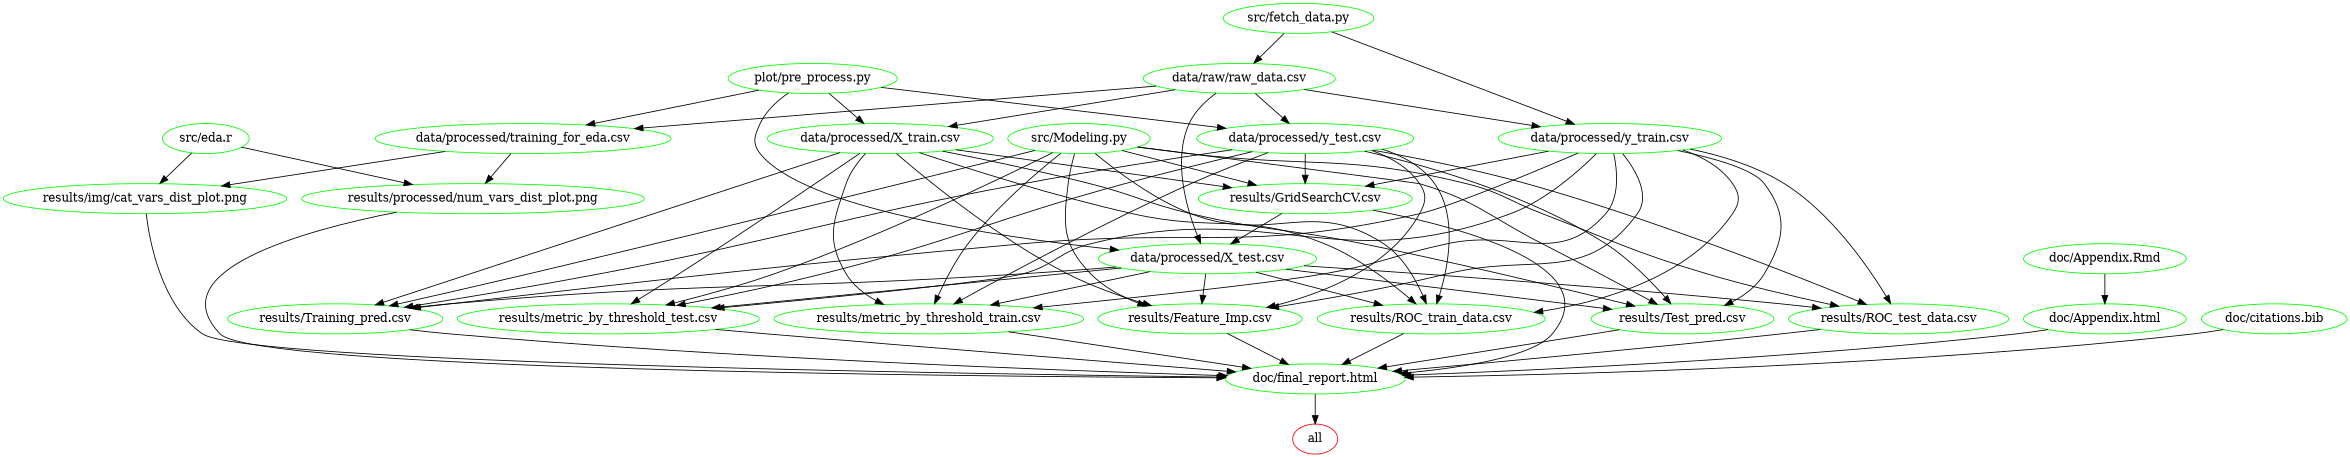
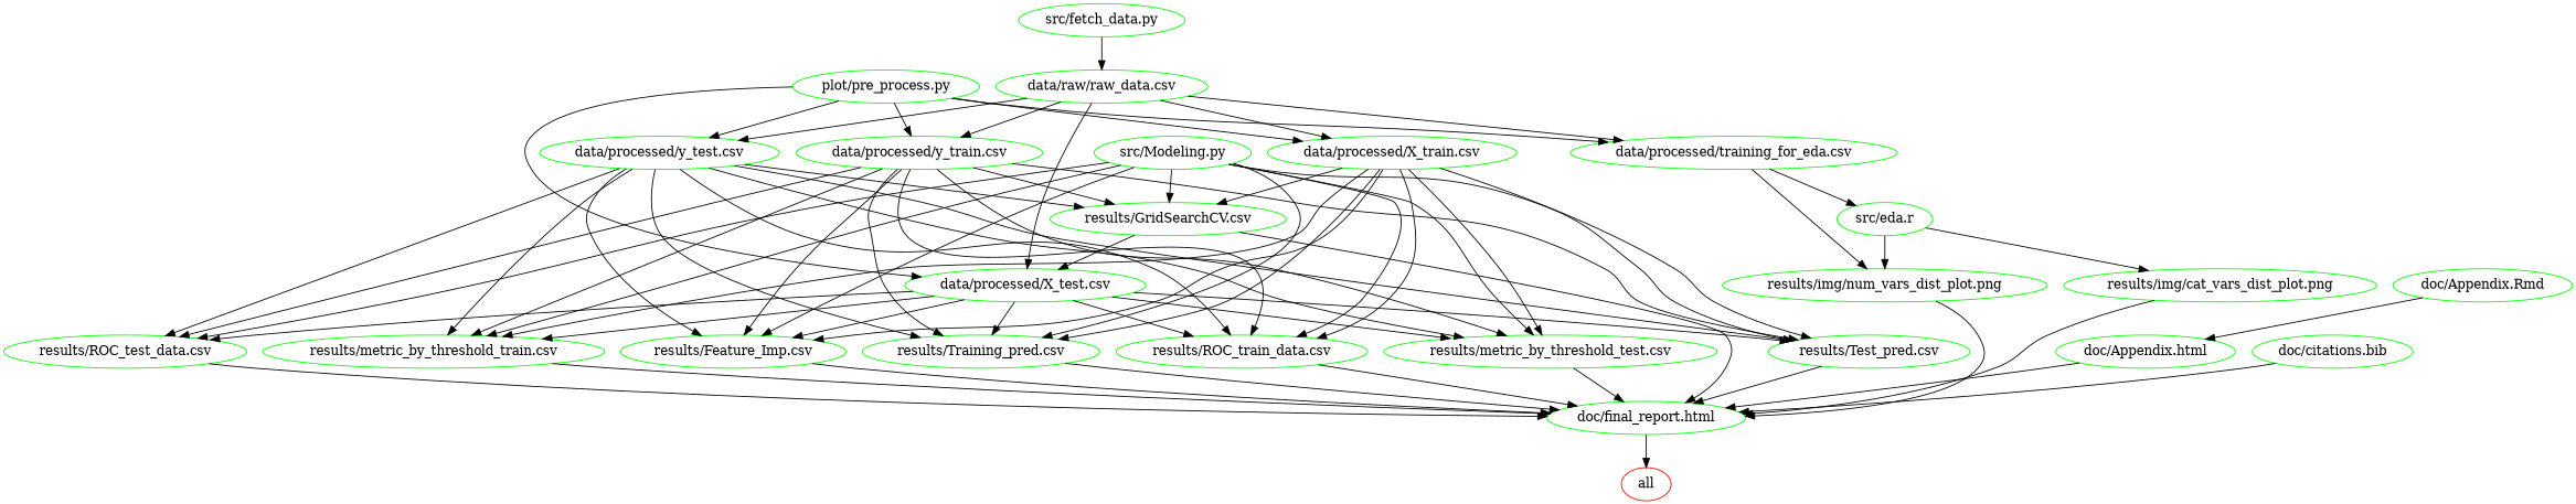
  digraph {
    node [color=green]
    n1 [color=red label=all]
    n2 [label="data/processed/X_test.csv"]
    n3 [label="results/Feature_Imp.csv"]
    n4 [label="results/ROC_test_data.csv"]
    n5 [label="results/ROC_train_data.csv"]
    n6 [label="results/Test_pred.csv"]
    n7 [label="results/Training_pred.csv"]
    n8 [label="results/metric_by_threshold_test.csv"]
    n9 [label="results/metric_by_threshold_train.csv"]
    n10 [label="doc/final_report.html"]
    n11 [label="results/GridSearchCV.csv"]
    n12 [label="data/processed/X_train.csv"]
    n13 [label="data/processed/training_for_eda.csv"]
    n14 [label="results/img/cat_vars_dist_plot.png"]
-   n15 [label="results/processed/num_vars_dist_plot.png"]
+   n15 [label="results/img/num_vars_dist_plot.png"]
    n16 [label="data/processed/y_test.csv"]
    n17 [label="data/processed/y_train.csv"]
    n18 [label="data/raw/raw_data.csv"]
    n19 [label="doc/Appendix.Rmd"]
    n20 [label="doc/Appendix.html"]
    n21 [label="doc/citations.bib"]
    n22 [label="src/Modeling.py"]
    n23 [label="src/eda.r"]
    n24 [label="src/fetch_data.py"]
    n25 [label="plot/pre_process.py"]
    n2 -> n3
    n2 -> n4
    n2 -> n5
    n2 -> n6
    n2 -> n7
    n2 -> n8
    n2 -> n9
    n3 -> n10
    n4 -> n10
    n5 -> n10
    n6 -> n10
    n7 -> n10
    n8 -> n10
    n9 -> n10
    n10 -> n1
    n11 -> n2
    n11 -> n10
    n12 -> n3
    n12 -> n5
    n12 -> n6
    n12 -> n7
    n12 -> n8
    n12 -> n9
    n12 -> n11
-   n13 -> n14
+   n13 -> n23
    n13 -> n15
    n14 -> n10
    n15 -> n10
    n16 -> n3
    n16 -> n4
    n16 -> n5
    n16 -> n6
    n16 -> n7
    n16 -> n8
    n16 -> n9
    n16 -> n11
    n17 -> n3
    n17 -> n4
    n17 -> n5
    n17 -> n6
    n17 -> n7
    n17 -> n8
    n17 -> n9
    n17 -> n11
    n18 -> n2
    n18 -> n12
    n18 -> n13
    n18 -> n16
    n18 -> n17
    n19 -> n20
    n20 -> n10
    n21 -> n10
    n22 -> n3
    n22 -> n4
    n22 -> n5
    n22 -> n6
    n22 -> n7
    n22 -> n8
    n22 -> n9
    n22 -> n11
    n23 -> n14
    n23 -> n15
    n24 -> n18
    n25 -> n2
    n25 -> n12
    n25 -> n13
    n25 -> n16
-   n24 -> n17
+   n25 -> n17
  }
